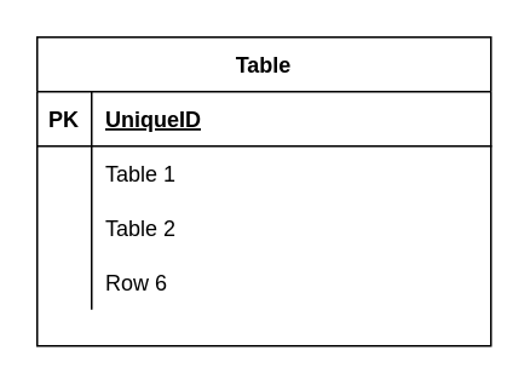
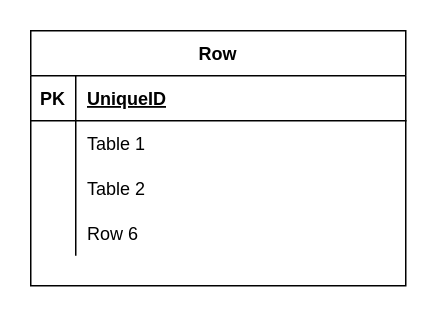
  <mxCell id="0" />
  <mxCell id="1" parent="0" />
- <mxCell id="2" value="Table" style="shape=table;startSize=30;container=1;collapsible=1;childLayout=tableLayout;fixedRows=1;rowLines=0;fontStyle=1;align=center;resizeLast=1;" parent="1" vertex="1"><mxGeometry x="20" y="20" width="250" height="170" as="geometry" /></mxCell>
+ <mxCell id="2" value="Row" style="shape=table;startSize=30;container=1;collapsible=1;childLayout=tableLayout;fixedRows=1;rowLines=0;fontStyle=1;align=center;resizeLast=1;" parent="1" vertex="1"><mxGeometry x="20" y="20" width="250" height="170" as="geometry" /></mxCell>
  <mxCell id="3" value="" style="shape=tableRow;horizontal=0;startSize=0;swimlaneHead=0;swimlaneBody=0;fillColor=none;collapsible=0;dropTarget=0;points=[[0,0.5],[1,0.5]];portConstraint=eastwest;top=0;left=0;right=0;bottom=1;" parent="2" vertex="1"><mxGeometry y="30" width="250" height="30" as="geometry" /></mxCell>
  <mxCell id="4" value="PK" style="shape=partialRectangle;connectable=0;fillColor=none;top=0;left=0;bottom=0;right=0;fontStyle=1;overflow=hidden;" parent="3" vertex="1"><mxGeometry width="30" height="30" as="geometry"><mxRectangle width="30" height="30" as="alternateBounds" /></mxGeometry></mxCell>
  <mxCell id="5" value="UniqueID" style="shape=partialRectangle;connectable=0;fillColor=none;top=0;left=0;bottom=0;right=0;align=left;spacingLeft=6;fontStyle=5;overflow=hidden;" parent="3" vertex="1"><mxGeometry x="30" width="220" height="30" as="geometry"><mxRectangle width="220" height="30" as="alternateBounds" /></mxGeometry></mxCell>
  <mxCell id="6" value="" style="shape=tableRow;horizontal=0;startSize=0;swimlaneHead=0;swimlaneBody=0;fillColor=none;collapsible=0;dropTarget=0;points=[[0,0.5],[1,0.5]];portConstraint=eastwest;top=0;left=0;right=0;bottom=0;" parent="2" vertex="1"><mxGeometry y="60" width="250" height="30" as="geometry" /></mxCell>
  <mxCell id="7" value="" style="shape=partialRectangle;connectable=0;fillColor=none;top=0;left=0;bottom=0;right=0;editable=1;overflow=hidden;" parent="6" vertex="1"><mxGeometry width="30" height="30" as="geometry"><mxRectangle width="30" height="30" as="alternateBounds" /></mxGeometry></mxCell>
  <mxCell id="8" value="Table 1" style="shape=partialRectangle;connectable=0;fillColor=none;top=0;left=0;bottom=0;right=0;align=left;spacingLeft=6;overflow=hidden;" parent="6" vertex="1"><mxGeometry x="30" width="220" height="30" as="geometry"><mxRectangle width="220" height="30" as="alternateBounds" /></mxGeometry></mxCell>
  <mxCell id="9" value="" style="shape=tableRow;horizontal=0;startSize=0;swimlaneHead=0;swimlaneBody=0;fillColor=none;collapsible=0;dropTarget=0;points=[[0,0.5],[1,0.5]];portConstraint=eastwest;top=0;left=0;right=0;bottom=0;" parent="2" vertex="1"><mxGeometry y="90" width="250" height="30" as="geometry" /></mxCell>
  <mxCell id="10" value="" style="shape=partialRectangle;connectable=0;fillColor=none;top=0;left=0;bottom=0;right=0;editable=1;overflow=hidden;" parent="9" vertex="1"><mxGeometry width="30" height="30" as="geometry"><mxRectangle width="30" height="30" as="alternateBounds" /></mxGeometry></mxCell>
  <mxCell id="11" value="Table 2" style="shape=partialRectangle;connectable=0;fillColor=none;top=0;left=0;bottom=0;right=0;align=left;spacingLeft=6;overflow=hidden;" parent="9" vertex="1"><mxGeometry x="30" width="220" height="30" as="geometry"><mxRectangle width="220" height="30" as="alternateBounds" /></mxGeometry></mxCell>
  <mxCell id="12" value="" style="shape=tableRow;horizontal=0;startSize=0;swimlaneHead=0;swimlaneBody=0;fillColor=none;collapsible=0;dropTarget=0;points=[[0,0.5],[1,0.5]];portConstraint=eastwest;top=0;left=0;right=0;bottom=0;" parent="2" vertex="1"><mxGeometry y="120" width="250" height="30" as="geometry" /></mxCell>
  <mxCell id="13" value="" style="shape=partialRectangle;connectable=0;fillColor=none;top=0;left=0;bottom=0;right=0;editable=1;overflow=hidden;" parent="12" vertex="1"><mxGeometry width="30" height="30" as="geometry"><mxRectangle width="30" height="30" as="alternateBounds" /></mxGeometry></mxCell>
  <mxCell id="14" value="Row 6" style="shape=partialRectangle;connectable=0;fillColor=none;top=0;left=0;bottom=0;right=0;align=left;spacingLeft=6;overflow=hidden;" parent="12" vertex="1"><mxGeometry x="30" width="220" height="30" as="geometry"><mxRectangle width="220" height="30" as="alternateBounds" /></mxGeometry></mxCell>
